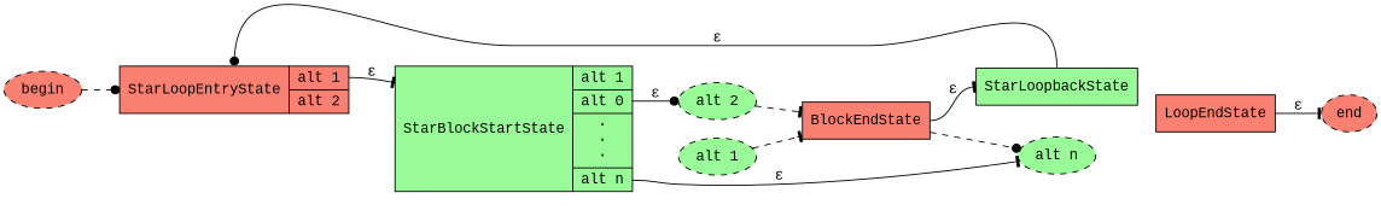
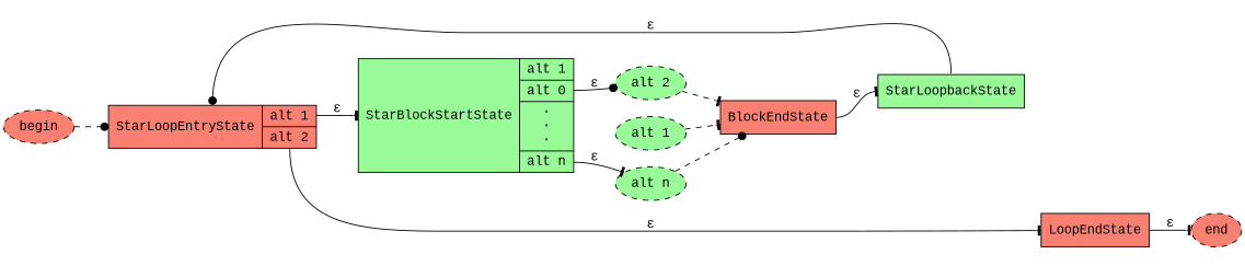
  digraph {
    fontname=CourierNew
    rankdir=LR
    node [fillcolor=salmon fontname=CourierNew style="dashed,filled"]
    edge [arrowhead=tee fontname=CourierNew]
    begin
    end
    LoopEndState [rank=max shape=record style=filled]
    n4 [label="{StarLoopEntryState | {<alt1> alt 1 |<alt2> alt 2}}" shape=record style=filled]
    StarLoopbackState [fillcolor=palegreen shape=record style=filled]
    n6 [fillcolor=palegreen label="{StarBlockStartState | {<alt1> alt 1 |<alt2> alt 0 | &#0183;\n&#0183;\n&#0183; |<altn> alt n}}" shape=record style=filled]
    BlockEndState [shape=record style=filled]
    n8 [fillcolor=palegreen label="alt 1"]
    n9 [fillcolor=palegreen label="alt 2"]
    n10 [fillcolor=palegreen label="alt n"]
    subgraph sub_1 {
      begin
      end
    }
    subgraph cluster_2 {
      color=invis
      subgraph sub_3 {
        color=invis
        n4
        StarLoopbackState
        n6
        BlockEndState
        subgraph sub_4 {
          color=invis
          rank=sink
          LoopEndState
        }
      }
      subgraph sub_5 {
        color=invis
        n8
        n9
        n10
      }
    }
    begin -> n4 [arrowhead=dot style=dashed]
    LoopEndState -> end [label="&#0949;"]
+   n4 -> LoopEndState [label="&#0949;" tailport=alt2]
    n4 -> n6 [label="&#0949;" tailport=alt1]
    StarLoopbackState -> n4 [arrowhead=dot headport=n label="&#0949;" tailport=n]
    n6 -> n9 [arrowhead=dot label="&#0949;" tailport=alt2]
    n6 -> n10 [label="&#0949;" tailport=altn]
    BlockEndState -> StarLoopbackState [headport=w label="&#0949;" tailport=e]
    n8 -> BlockEndState [style=dashed]
    n9 -> BlockEndState [style=dashed]
-   BlockEndState -> n10 [arrowhead=dot style=dashed]
+   n10 -> BlockEndState [arrowhead=dot style=dashed]
  }
